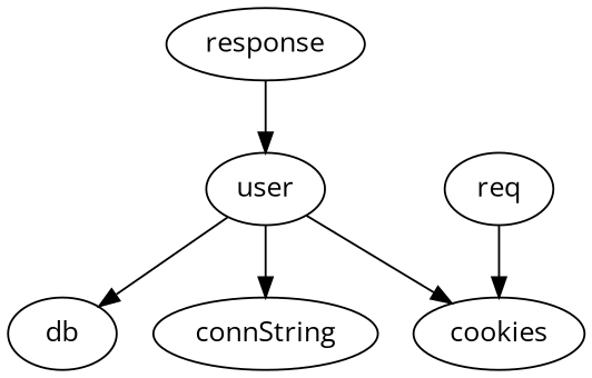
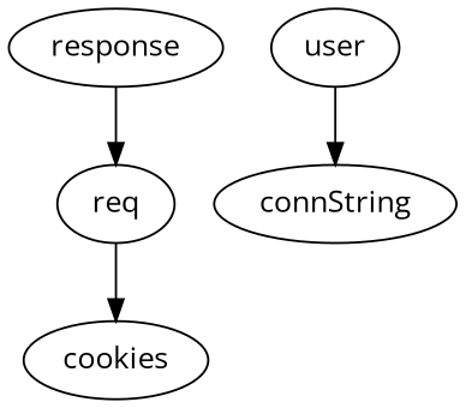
  digraph {
    fontname="Open Sans"
    node [fontname="Open Sans"]
    edge [fontname="Open Sans"]
    response
    user
-   db
    cookies
    connString
    req
-   response -> user
-   user -> db
-   user -> cookies
+   response -> req
    user -> connString
    req -> cookies
  }
